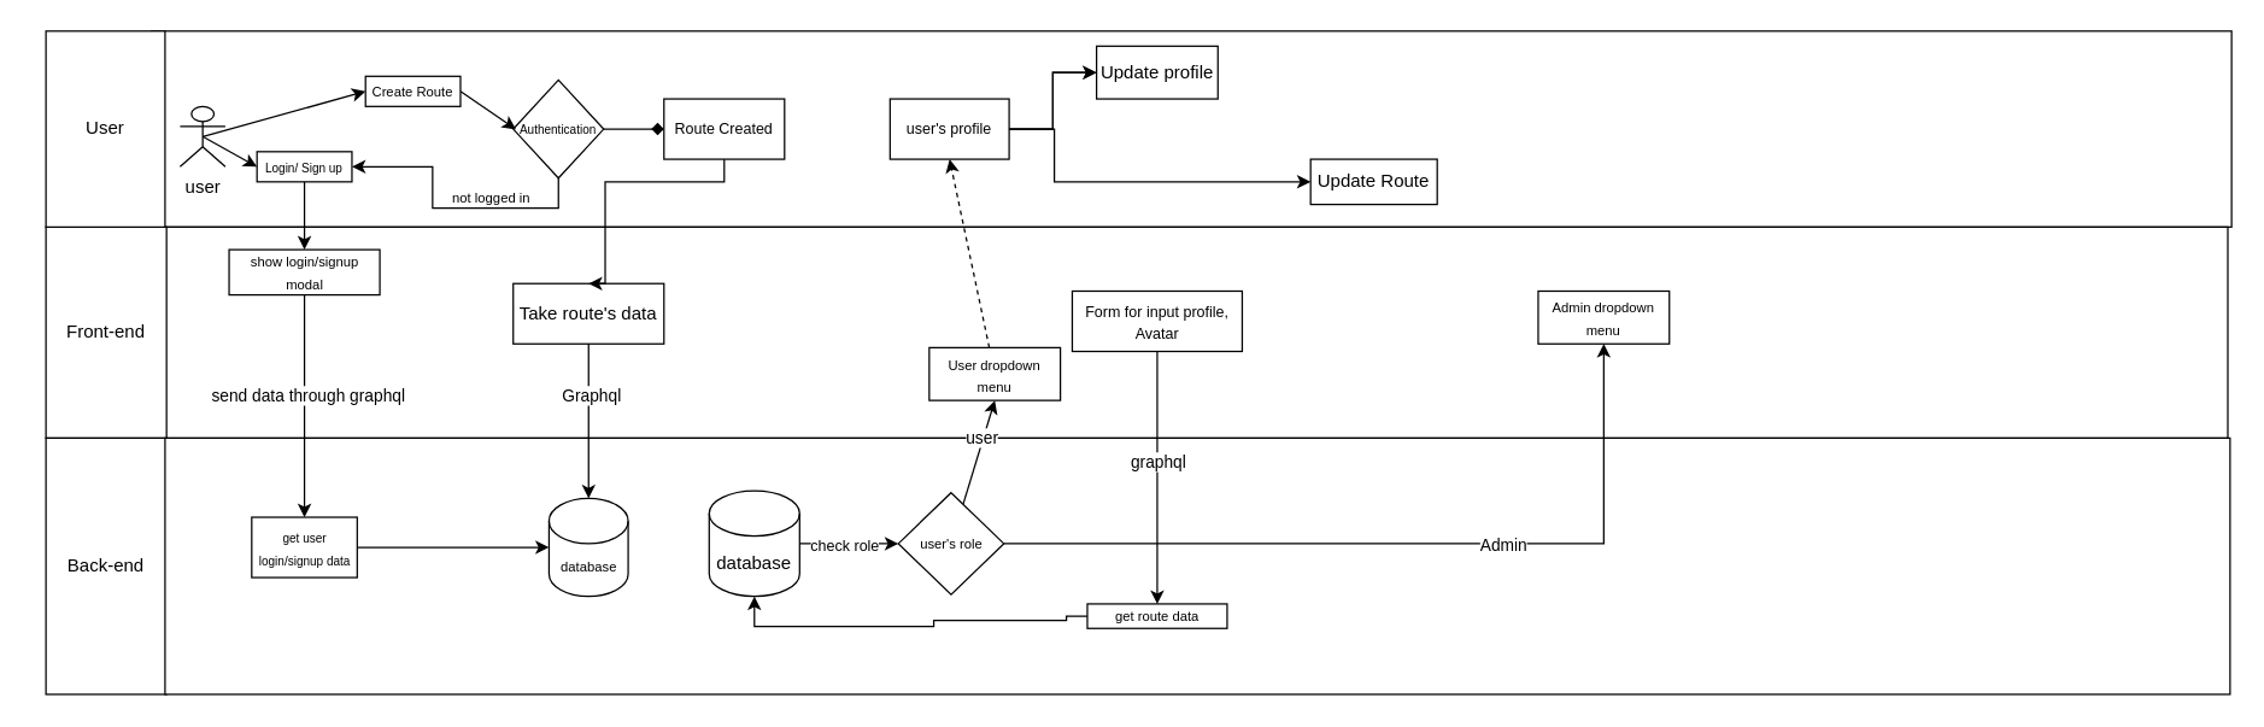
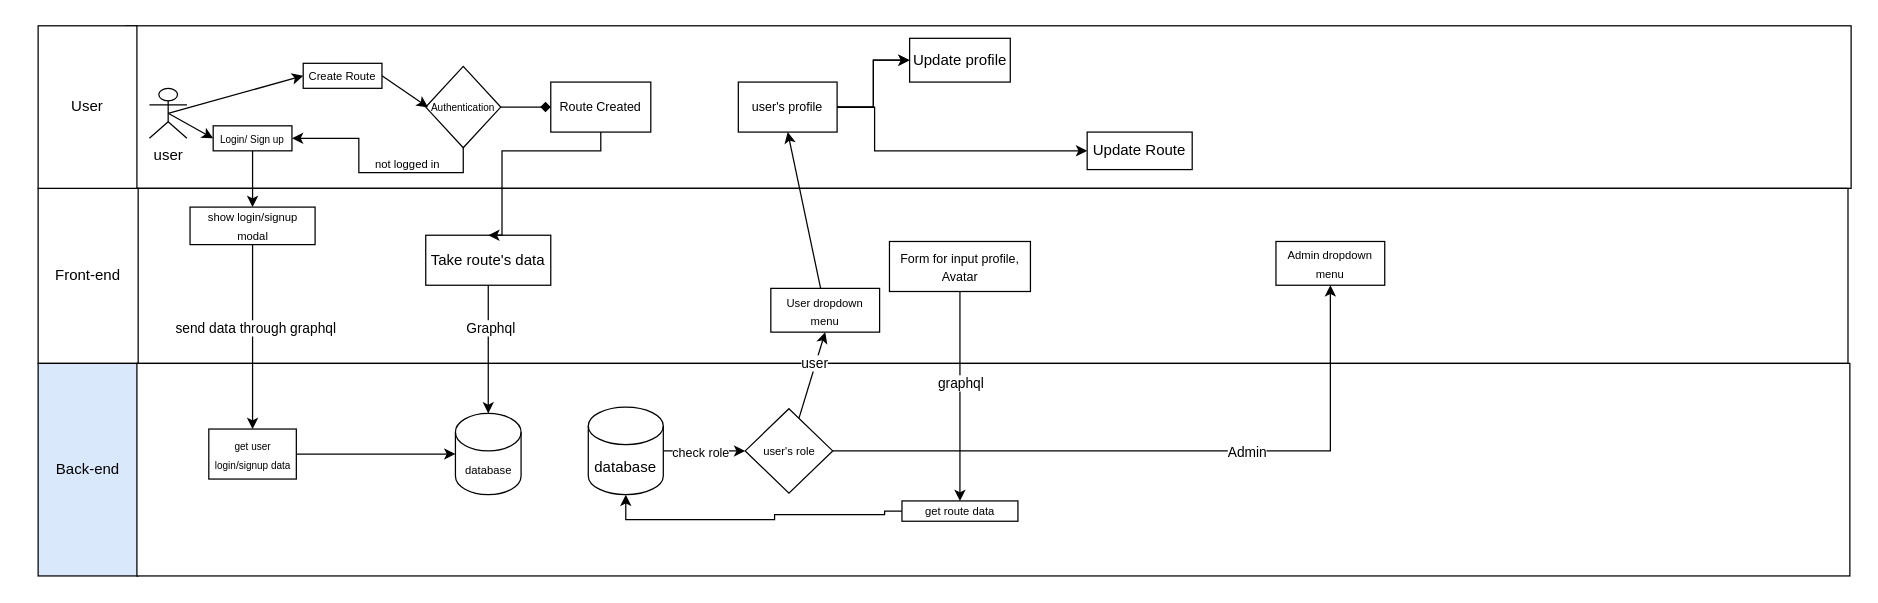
  <mxCell id="0" />
  <mxCell id="1" parent="0" />
  <mxCell id="2" value="" style="group" vertex="1" connectable="0" parent="1"><mxGeometry x="20" y="90" width="1460" height="200" as="geometry" /></mxCell>
  <mxCell id="3" value="" style="rounded=0;whiteSpace=wrap;html=1;" vertex="1" parent="2"><mxGeometry x="80" y="-70" width="1380" height="130" as="geometry" /></mxCell>
  <mxCell id="4" value="" style="rounded=0;whiteSpace=wrap;html=1;" vertex="1" parent="2"><mxGeometry x="82.5" y="60" width="1375" height="140" as="geometry" /></mxCell>
  <mxCell id="5" value="Front-end" style="rounded=0;whiteSpace=wrap;html=1;" vertex="1" parent="2"><mxGeometry x="10" y="60" width="80" height="140" as="geometry" /></mxCell>
  <mxCell id="6" style="edgeStyle=orthogonalEdgeStyle;rounded=0;orthogonalLoop=1;jettySize=auto;html=1;exitX=0.5;exitY=1;exitDx=0;exitDy=0;entryX=0.5;entryY=0;entryDx=0;entryDy=0;" edge="1" parent="2" source="7" target="8"><mxGeometry relative="1" as="geometry" /></mxCell>
  <mxCell id="7" value="&lt;font style=&quot;font-size: 8px;&quot;&gt;Login/ Sign up&lt;/font&gt;" style="rounded=0;whiteSpace=wrap;html=1;" vertex="1" parent="2"><mxGeometry x="150" y="10" width="63" height="20" as="geometry" /></mxCell>
  <mxCell id="8" value="&lt;font style=&quot;font-size: 9px;&quot;&gt;show login/signup modal&lt;/font&gt;" style="rounded=0;whiteSpace=wrap;html=1;" vertex="1" parent="2"><mxGeometry x="131.5" y="75" width="100" height="30" as="geometry" /></mxCell>
- <mxCell id="9" style="rounded=0;orthogonalLoop=1;jettySize=auto;html=1;entryX=0.5;entryY=1;entryDx=0;entryDy=0;dashed=1;" edge="1" parent="2" source="10" target="11"><mxGeometry relative="1" as="geometry" /></mxCell>
+ <mxCell id="9" style="rounded=0;orthogonalLoop=1;jettySize=auto;html=1;entryX=0.5;entryY=1;entryDx=0;entryDy=0;" edge="1" parent="2" source="10" target="11"><mxGeometry relative="1" as="geometry" /></mxCell>
  <mxCell id="10" value="&lt;font style=&quot;font-size: 9px;&quot;&gt;User dropdown menu&lt;/font&gt;" style="rounded=0;whiteSpace=wrap;html=1;" vertex="1" parent="2"><mxGeometry x="596" y="140" width="87" height="35" as="geometry" /></mxCell>
  <mxCell id="11" value="&lt;font style=&quot;font-size: 10px;&quot;&gt;user's profile&lt;/font&gt;" style="rounded=0;whiteSpace=wrap;html=1;" vertex="1" parent="2"><mxGeometry x="570" y="-25" width="79" height="40" as="geometry" /></mxCell>
  <mxCell id="12" value="Take route's data" style="rounded=0;whiteSpace=wrap;html=1;" vertex="1" parent="2"><mxGeometry x="320" y="97.5" width="100" height="40" as="geometry" /></mxCell>
  <mxCell id="13" value="&lt;font style=&quot;font-size: 9px;&quot;&gt;Admin dropdown menu&lt;/font&gt;" style="rounded=0;whiteSpace=wrap;html=1;" vertex="1" parent="2"><mxGeometry x="1000" y="102.5" width="87" height="35" as="geometry" /></mxCell>
  <mxCell id="14" value="" style="edgeStyle=orthogonalEdgeStyle;rounded=0;orthogonalLoop=1;jettySize=auto;html=1;entryX=0;entryY=0.5;entryDx=0;entryDy=0;" edge="1" parent="2" source="11" target="15"><mxGeometry relative="1" as="geometry"><Array as="points"><mxPoint x="679" y="-5" /><mxPoint x="679" y="30" /></Array></mxGeometry></mxCell>
  <mxCell id="15" value="Update Route" style="rounded=0;whiteSpace=wrap;html=1;" vertex="1" parent="2"><mxGeometry x="849" y="15" width="84" height="30" as="geometry" /></mxCell>
  <mxCell id="16" value="&lt;font style=&quot;font-size: 10px;&quot;&gt;Form for input profile, Avatar&lt;/font&gt;" style="rounded=0;whiteSpace=wrap;html=1;" vertex="1" parent="2"><mxGeometry x="690.88" y="102.5" width="112.75" height="40" as="geometry" /></mxCell>
  <mxCell id="17" style="rounded=0;orthogonalLoop=1;jettySize=auto;html=1;exitX=0.5;exitY=0.5;exitDx=0;exitDy=0;exitPerimeter=0;entryX=0;entryY=0.5;entryDx=0;entryDy=0;" edge="1" parent="1" source="25" target="23"><mxGeometry relative="1" as="geometry" /></mxCell>
  <mxCell id="18" value="" style="rounded=0;orthogonalLoop=1;jettySize=auto;html=1;entryX=0;entryY=0.5;entryDx=0;entryDy=0;endArrow=diamond;" edge="1" parent="1" source="21" target="42"><mxGeometry relative="1" as="geometry" /></mxCell>
  <mxCell id="19" value="" style="rounded=0;orthogonalLoop=1;jettySize=auto;html=1;entryX=1;entryY=0.5;entryDx=0;entryDy=0;exitX=0.5;exitY=1;exitDx=0;exitDy=0;edgeStyle=orthogonalEdgeStyle;" edge="1" parent="1" source="21" target="7"><mxGeometry relative="1" as="geometry"><mxPoint x="420" y="120" as="targetPoint" /></mxGeometry></mxCell>
  <mxCell id="20" value="&lt;font style=&quot;font-size: 9px;&quot;&gt;&amp;nbsp;not logged in&lt;/font&gt;" style="edgeLabel;html=1;align=center;verticalAlign=middle;resizable=0;points=[];fontSize=5;rotation=0;" vertex="1" connectable="0" parent="19"><mxGeometry x="-0.292" relative="1" as="geometry"><mxPoint x="-2" y="-7" as="offset" /></mxGeometry></mxCell>
  <mxCell id="21" value="&lt;font style=&quot;font-size: 8px;&quot;&gt;Authentication&lt;/font&gt;" style="rhombus;whiteSpace=wrap;html=1;rounded=0;" vertex="1" parent="1"><mxGeometry x="340" y="52.5" width="60" height="65" as="geometry" /></mxCell>
  <mxCell id="22" style="rounded=0;orthogonalLoop=1;jettySize=auto;html=1;exitX=1;exitY=0.5;exitDx=0;exitDy=0;entryX=0.03;entryY=0.503;entryDx=0;entryDy=0;entryPerimeter=0;" edge="1" parent="1" source="23" target="21"><mxGeometry relative="1" as="geometry" /></mxCell>
  <mxCell id="23" value="&lt;font style=&quot;font-size: 9px;&quot;&gt;Create Route&lt;/font&gt;" style="rounded=0;whiteSpace=wrap;html=1;" vertex="1" parent="1"><mxGeometry x="242" y="50" width="63" height="20" as="geometry" /></mxCell>
  <mxCell id="24" value="User" style="rounded=0;whiteSpace=wrap;html=1;" vertex="1" parent="1"><mxGeometry x="30" y="20" width="79" height="130" as="geometry" /></mxCell>
  <mxCell id="25" value="user" style="shape=umlActor;verticalLabelPosition=bottom;verticalAlign=top;html=1;outlineConnect=0;" vertex="1" parent="1"><mxGeometry x="119" y="70" width="30" height="40" as="geometry" /></mxCell>
  <mxCell id="26" style="rounded=0;orthogonalLoop=1;jettySize=auto;html=1;exitX=0.5;exitY=0.5;exitDx=0;exitDy=0;exitPerimeter=0;entryX=0;entryY=0.5;entryDx=0;entryDy=0;" edge="1" parent="1" source="25" target="7"><mxGeometry relative="1" as="geometry" /></mxCell>
- <mxCell id="27" value="Back-end" style="rounded=0;whiteSpace=wrap;html=1;" vertex="1" parent="1"><mxGeometry x="30" y="290" width="80" height="170" as="geometry" /></mxCell>
+ <mxCell id="27" value="Back-end" style="rounded=0;whiteSpace=wrap;html=1;fillColor=#dae8fc;" vertex="1" parent="1"><mxGeometry x="30" y="290" width="80" height="170" as="geometry" /></mxCell>
  <mxCell id="28" value="" style="rounded=0;whiteSpace=wrap;html=1;" vertex="1" parent="1"><mxGeometry x="109" y="290" width="1370" height="170" as="geometry" /></mxCell>
  <mxCell id="29" value="&lt;font style=&quot;font-size: 8px;&quot;&gt;get user login/signup data&lt;/font&gt;" style="rounded=0;whiteSpace=wrap;html=1;" vertex="1" parent="1"><mxGeometry x="166.5" y="342.5" width="70" height="40" as="geometry" /></mxCell>
  <mxCell id="30" style="rounded=0;orthogonalLoop=1;jettySize=auto;html=1;exitX=0.5;exitY=1;exitDx=0;exitDy=0;entryX=0.5;entryY=0;entryDx=0;entryDy=0;" edge="1" parent="1" source="8" target="29"><mxGeometry relative="1" as="geometry" /></mxCell>
  <mxCell id="31" value="send data through graphql" style="edgeLabel;html=1;align=center;verticalAlign=middle;resizable=0;points=[];" vertex="1" connectable="0" parent="30"><mxGeometry x="-0.11" y="2" relative="1" as="geometry"><mxPoint as="offset" /></mxGeometry></mxCell>
  <mxCell id="32" style="rounded=0;orthogonalLoop=1;jettySize=auto;html=1;entryX=0;entryY=0.5;entryDx=0;entryDy=0;exitX=1;exitY=0.5;exitDx=0;exitDy=0;exitPerimeter=0;" edge="1" parent="1" source="45" target="40"><mxGeometry relative="1" as="geometry"><mxPoint x="530" y="360" as="sourcePoint" /></mxGeometry></mxCell>
  <mxCell id="33" value="&lt;font size=&quot;1&quot;&gt;check role&lt;/font&gt;" style="edgeLabel;html=1;align=center;verticalAlign=middle;resizable=0;points=[];" vertex="1" connectable="0" parent="32"><mxGeometry x="0.261" y="2" relative="1" as="geometry"><mxPoint x="-12" y="2" as="offset" /></mxGeometry></mxCell>
  <mxCell id="34" value="&lt;font style=&quot;font-size: 9px;&quot;&gt;database&lt;/font&gt;" style="shape=cylinder3;whiteSpace=wrap;html=1;boundedLbl=1;backgroundOutline=1;size=15;" vertex="1" parent="1"><mxGeometry x="363.75" y="330" width="52.5" height="65" as="geometry" /></mxCell>
  <mxCell id="35" style="rounded=0;orthogonalLoop=1;jettySize=auto;html=1;exitX=1;exitY=0.5;exitDx=0;exitDy=0;entryX=0;entryY=0.5;entryDx=0;entryDy=0;entryPerimeter=0;" edge="1" parent="1" source="29" target="34"><mxGeometry relative="1" as="geometry" /></mxCell>
  <mxCell id="36" style="rounded=0;orthogonalLoop=1;jettySize=auto;html=1;entryX=0.5;entryY=1;entryDx=0;entryDy=0;" edge="1" parent="1" source="40" target="10"><mxGeometry relative="1" as="geometry" /></mxCell>
  <mxCell id="37" value="user" style="edgeLabel;html=1;align=center;verticalAlign=middle;resizable=0;points=[];" vertex="1" connectable="0" parent="36"><mxGeometry x="0.264" y="1" relative="1" as="geometry"><mxPoint as="offset" /></mxGeometry></mxCell>
  <mxCell id="38" style="edgeStyle=orthogonalEdgeStyle;rounded=0;orthogonalLoop=1;jettySize=auto;html=1;exitX=1;exitY=0.5;exitDx=0;exitDy=0;entryX=0.5;entryY=1;entryDx=0;entryDy=0;" edge="1" parent="1" source="40" target="13"><mxGeometry relative="1" as="geometry" /></mxCell>
  <mxCell id="39" value="Admin" style="edgeLabel;html=1;align=center;verticalAlign=middle;resizable=0;points=[];" vertex="1" connectable="0" parent="38"><mxGeometry x="0.247" relative="1" as="geometry"><mxPoint as="offset" /></mxGeometry></mxCell>
  <mxCell id="40" value="&lt;font style=&quot;font-size: 9px;&quot;&gt;user's role&lt;/font&gt;" style="rhombus;whiteSpace=wrap;html=1;" vertex="1" parent="1"><mxGeometry x="595.5" y="326.25" width="70" height="67.5" as="geometry" /></mxCell>
  <mxCell id="41" value="" style="edgeStyle=orthogonalEdgeStyle;rounded=0;orthogonalLoop=1;jettySize=auto;html=1;entryX=0.5;entryY=0;entryDx=0;entryDy=0;exitX=0.5;exitY=1;exitDx=0;exitDy=0;" edge="1" parent="1" source="42" target="12"><mxGeometry relative="1" as="geometry"><mxPoint x="451" y="90" as="sourcePoint" /><mxPoint x="400" y="185" as="targetPoint" /><Array as="points"><mxPoint x="480" y="120" /><mxPoint x="401" y="120" /><mxPoint x="401" y="188" /></Array></mxGeometry></mxCell>
  <mxCell id="42" value="&lt;font style=&quot;font-size: 10px;&quot;&gt;Route Created&lt;/font&gt;" style="whiteSpace=wrap;html=1;rounded=0;" vertex="1" parent="1"><mxGeometry x="440" y="65" width="80" height="40" as="geometry" /></mxCell>
  <mxCell id="43" style="rounded=0;orthogonalLoop=1;jettySize=auto;html=1;exitX=0.5;exitY=1;exitDx=0;exitDy=0;entryX=0.5;entryY=0;entryDx=0;entryDy=0;entryPerimeter=0;" edge="1" parent="1" source="12" target="34"><mxGeometry relative="1" as="geometry" /></mxCell>
  <mxCell id="44" value="Graphql" style="edgeLabel;html=1;align=center;verticalAlign=middle;resizable=0;points=[];" vertex="1" connectable="0" parent="43"><mxGeometry x="-0.33" y="1" relative="1" as="geometry"><mxPoint as="offset" /></mxGeometry></mxCell>
  <mxCell id="45" value="database" style="shape=cylinder3;whiteSpace=wrap;html=1;boundedLbl=1;backgroundOutline=1;size=15;" vertex="1" parent="1"><mxGeometry x="470" y="325" width="60" height="70" as="geometry" /></mxCell>
  <mxCell id="46" value="Update profile" style="whiteSpace=wrap;html=1;rounded=0;" vertex="1" parent="1"><mxGeometry x="727" y="30" width="80.5" height="35" as="geometry" /></mxCell>
  <mxCell id="47" value="" style="edgeStyle=orthogonalEdgeStyle;rounded=0;orthogonalLoop=1;jettySize=auto;html=1;" edge="1" parent="1" source="11" target="46"><mxGeometry relative="1" as="geometry" /></mxCell>
  <mxCell id="48" value="" style="edgeStyle=orthogonalEdgeStyle;rounded=0;orthogonalLoop=1;jettySize=auto;html=1;" edge="1" parent="1" source="11" target="46"><mxGeometry relative="1" as="geometry" /></mxCell>
  <mxCell id="49" value="" style="rounded=0;orthogonalLoop=1;jettySize=auto;html=1;entryX=0.5;entryY=1;entryDx=0;entryDy=0;entryPerimeter=0;edgeStyle=orthogonalEdgeStyle;exitX=0;exitY=0.5;exitDx=0;exitDy=0;strokeColor=default;" edge="1" parent="1" source="50" target="45"><mxGeometry relative="1" as="geometry"><Array as="points"><mxPoint x="707" y="411" /><mxPoint x="619" y="411" /><mxPoint x="619" y="415" /><mxPoint x="500" y="415" /></Array></mxGeometry></mxCell>
  <mxCell id="50" value="&lt;font style=&quot;font-size: 9px;&quot;&gt;get route data&lt;/font&gt;" style="rounded=0;whiteSpace=wrap;html=1;" vertex="1" parent="1"><mxGeometry x="720.88" y="400" width="92.75" height="16.25" as="geometry" /></mxCell>
  <mxCell id="51" value="" style="rounded=0;orthogonalLoop=1;jettySize=auto;html=1;entryX=0.5;entryY=0;entryDx=0;entryDy=0;" edge="1" parent="1" source="16" target="50"><mxGeometry relative="1" as="geometry" /></mxCell>
  <mxCell id="52" value="graphql" style="edgeLabel;html=1;align=center;verticalAlign=middle;resizable=0;points=[];" vertex="1" connectable="0" parent="51"><mxGeometry x="-0.131" relative="1" as="geometry"><mxPoint as="offset" /></mxGeometry></mxCell>
